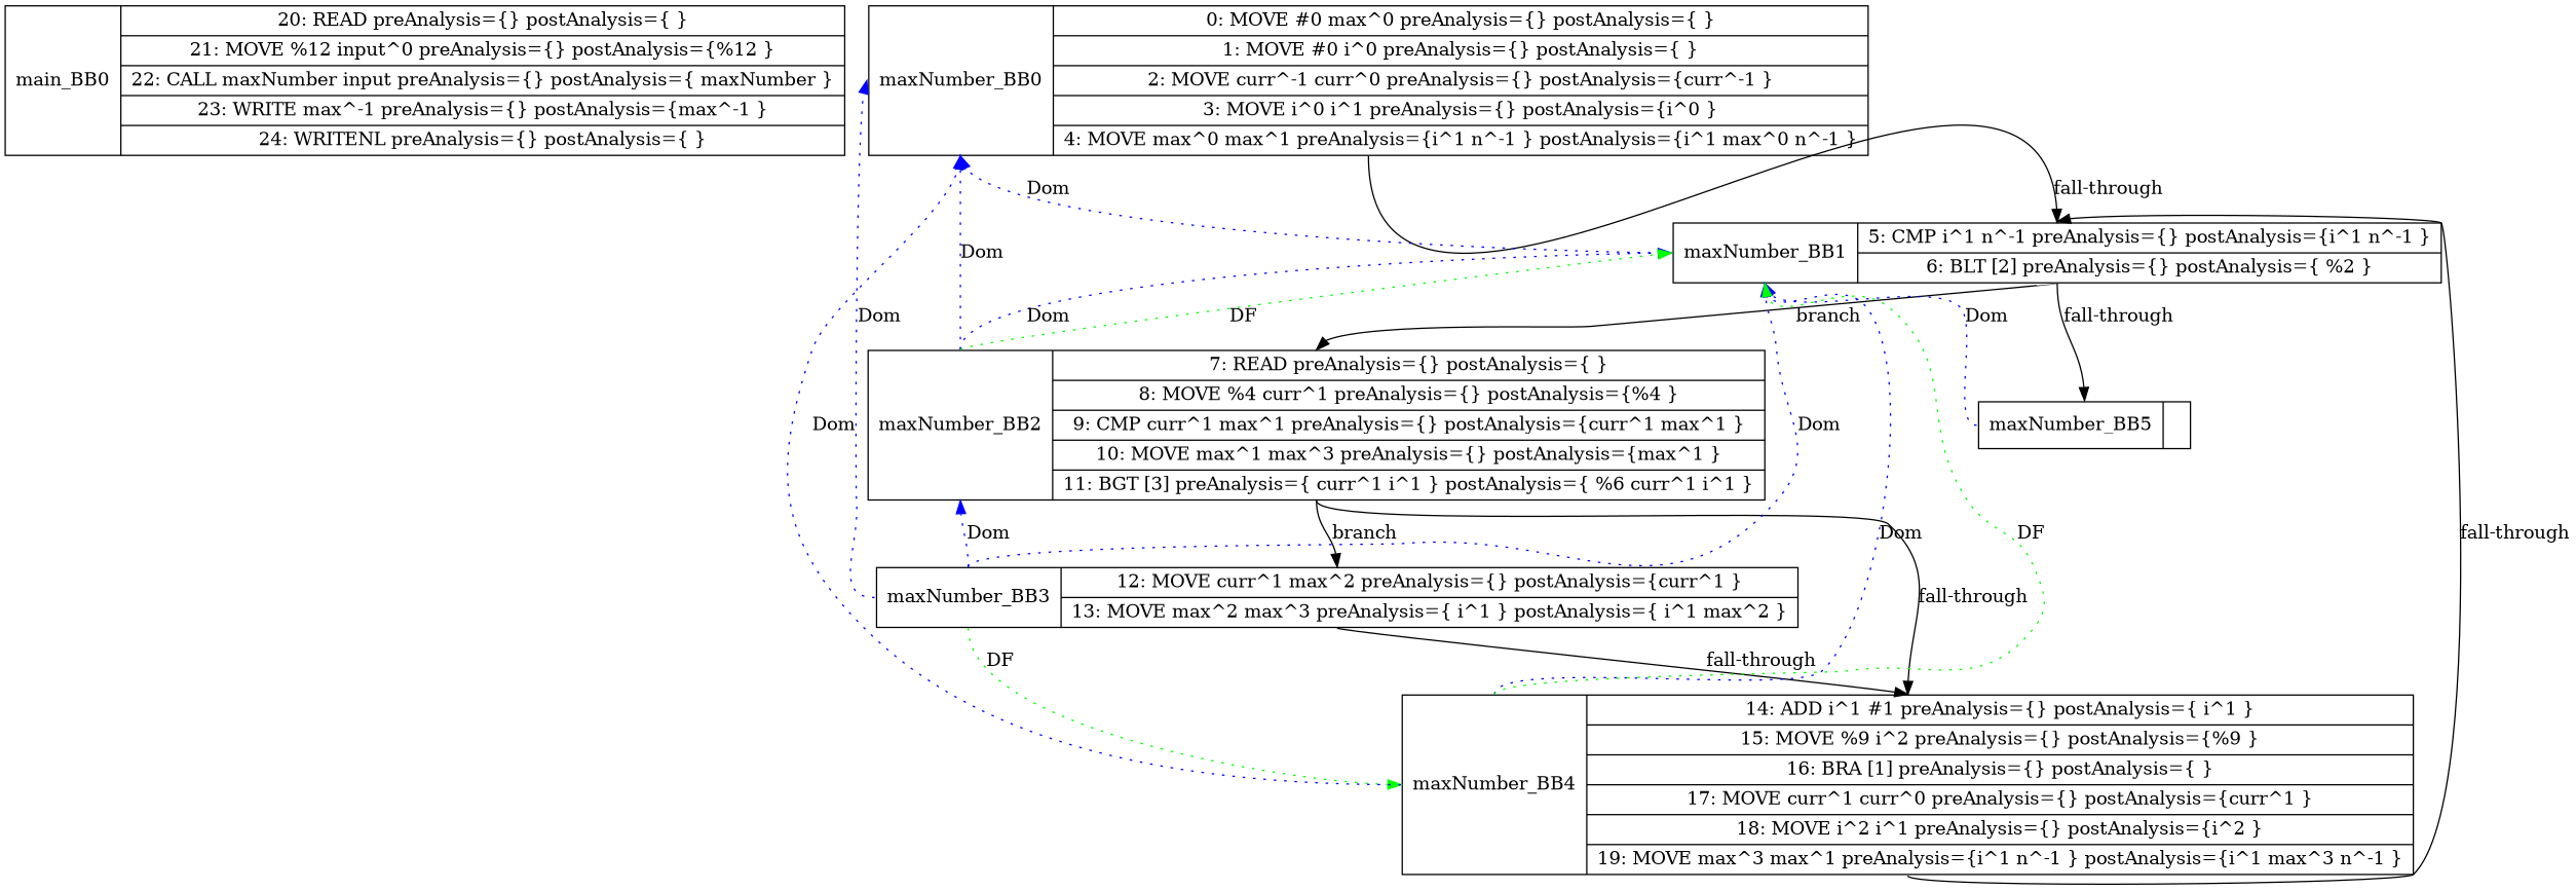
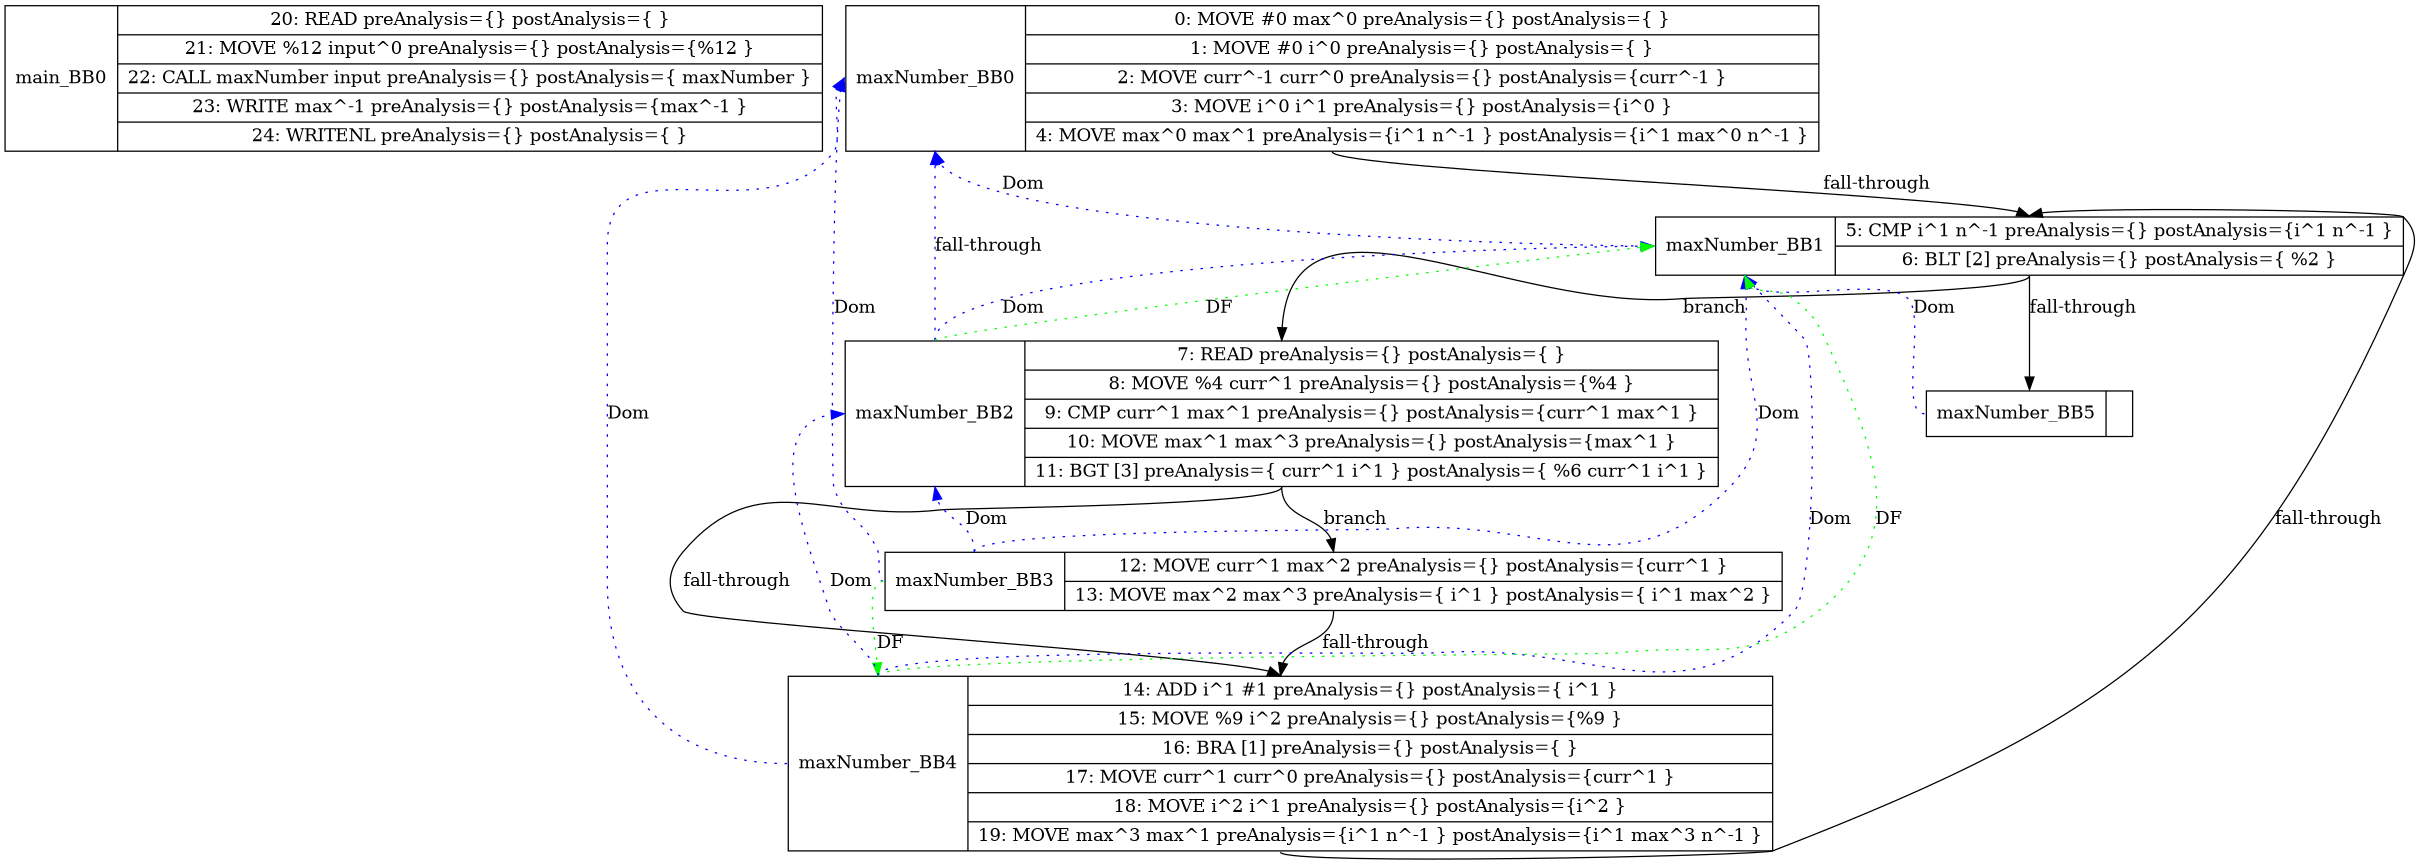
  digraph {
    node [shape=record]
    edge [headport=b tailport=b color=blue style=dotted]
    n1 [label="<b>main_BB0| {20: READ  preAnalysis=\{\} postAnalysis=\{ \}|21: MOVE %12 input^0 preAnalysis=\{\} postAnalysis=\{%12 \}|22: CALL maxNumber input preAnalysis=\{\} postAnalysis=\{ maxNumber \}|23: WRITE max^-1 preAnalysis=\{\} postAnalysis=\{max^-1 \}|24: WRITENL  preAnalysis=\{\} postAnalysis=\{ \}}"]
    n2 [label="<b>maxNumber_BB0| {0: MOVE #0 max^0 preAnalysis=\{\} postAnalysis=\{ \}|1: MOVE #0 i^0 preAnalysis=\{\} postAnalysis=\{ \}|2: MOVE curr^-1 curr^0 preAnalysis=\{\} postAnalysis=\{curr^-1 \}|3: MOVE i^0 i^1 preAnalysis=\{\} postAnalysis=\{i^0 \}|4: MOVE max^0 max^1 preAnalysis=\{i^1 n^-1 \} postAnalysis=\{i^1 max^0 n^-1 \}}"]
    n3 [label="<b>maxNumber_BB1| {5: CMP i^1 n^-1 preAnalysis=\{\} postAnalysis=\{i^1 n^-1 \}|6: BLT [2] preAnalysis=\{\} postAnalysis=\{ %2 \}}"]
    n4 [label="<b>maxNumber_BB2| {7: READ  preAnalysis=\{\} postAnalysis=\{ \}|8: MOVE %4 curr^1 preAnalysis=\{\} postAnalysis=\{%4 \}|9: CMP curr^1 max^1 preAnalysis=\{\} postAnalysis=\{curr^1 max^1 \}|10: MOVE max^1 max^3 preAnalysis=\{\} postAnalysis=\{max^1 \}|11: BGT [3] preAnalysis=\{ curr^1 i^1 \} postAnalysis=\{ %6 curr^1 i^1 \}}"]
    n5 [label="<b>maxNumber_BB5| {}"]
    n6 [label="<b>maxNumber_BB3| {12: MOVE curr^1 max^2 preAnalysis=\{\} postAnalysis=\{curr^1 \}|13: MOVE max^2 max^3 preAnalysis=\{ i^1 \} postAnalysis=\{ i^1 max^2 \}}"]
    n7 [label="<b>maxNumber_BB4| {14: ADD i^1 #1 preAnalysis=\{\} postAnalysis=\{ i^1 \}|15: MOVE %9 i^2 preAnalysis=\{\} postAnalysis=\{%9 \}|16: BRA [1] preAnalysis=\{\} postAnalysis=\{ \}|17: MOVE curr^1 curr^0 preAnalysis=\{\} postAnalysis=\{curr^1 \}|18: MOVE i^2 i^1 preAnalysis=\{\} postAnalysis=\{i^2 \}|19: MOVE max^3 max^1 preAnalysis=\{i^1 n^-1 \} postAnalysis=\{i^1 max^3 n^-1 \}}"]
    n2 -> n3 [headport=n label="fall-through" tailport=s color="" style=""]
    n3 -> n2 [label=Dom]
    n3 -> n4 [headport=n label=branch tailport=s color="" style=""]
    n3 -> n5 [headport=n label="fall-through" tailport=s color="" style=""]
-   n4 -> n2 [label=Dom]
+   n4 -> n2 [label="fall-through"]
    n4 -> n3 [label=Dom]
    n4 -> n3 [color=green label=DF]
    n4 -> n6 [headport=n label=branch tailport=s color="" style=""]
    n4 -> n7 [headport=n label="fall-through" tailport=s color="" style=""]
    n5 -> n3 [label=Dom]
    n6 -> n2 [label=Dom]
    n6 -> n3 [label=Dom]
    n6 -> n4 [label=Dom]
    n6 -> n7 [headport=n label="fall-through" tailport=s color="" style=""]
    n6 -> n7 [color=green label=DF]
    n7 -> n2 [label=Dom]
    n7 -> n3 [headport=n label="fall-through" tailport=s color="" style=""]
    n7 -> n3 [label=Dom]
    n7 -> n3 [color=green label=DF]
+   n7 -> n4 [label=Dom]
  }
